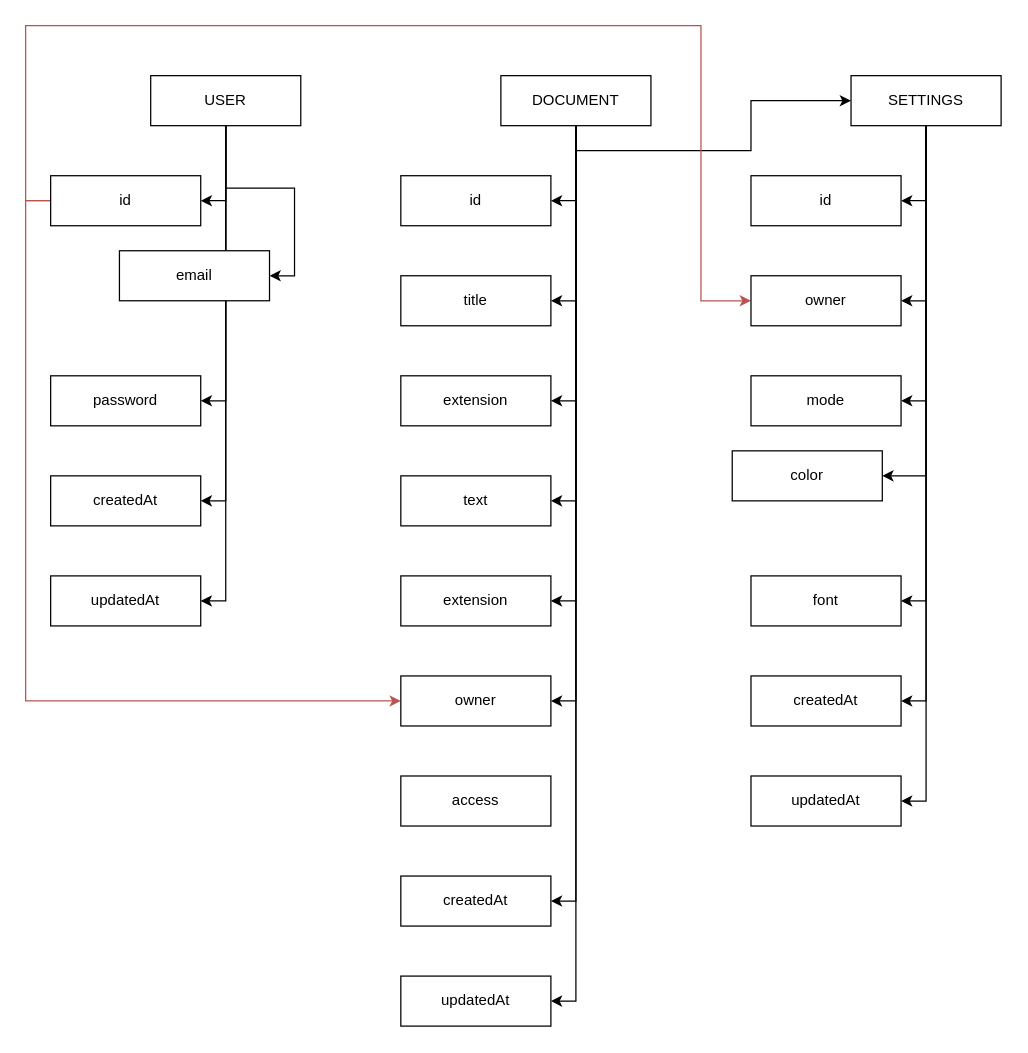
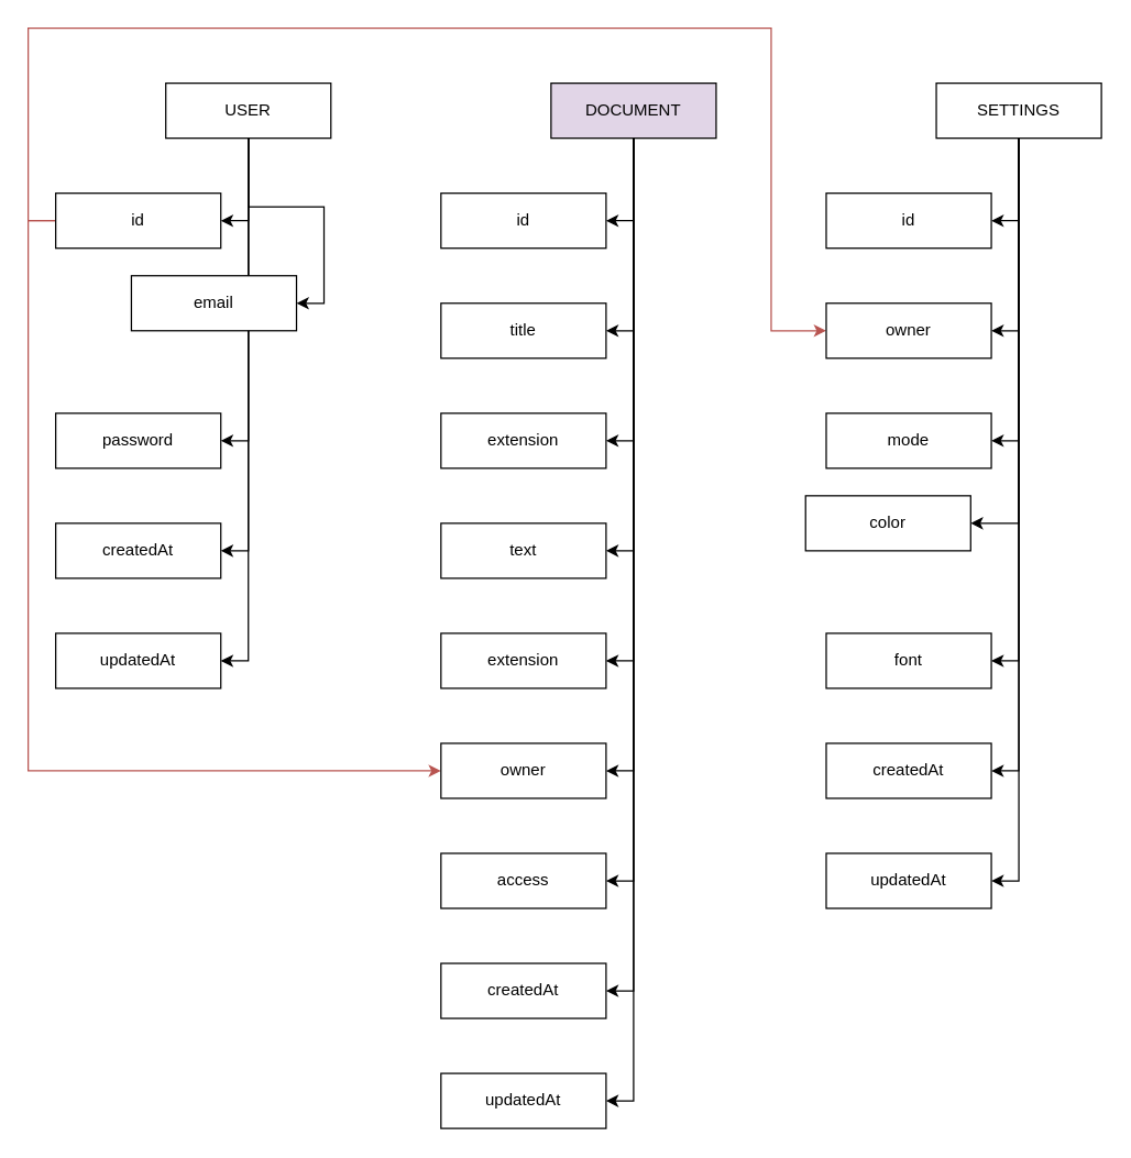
  <mxCell id="0" />
  <mxCell id="1" parent="0" />
  <mxCell id="2" style="edgeStyle=orthogonalEdgeStyle;rounded=0;orthogonalLoop=1;jettySize=auto;html=1;exitX=0.5;exitY=1;exitDx=0;exitDy=0;entryX=1;entryY=0.5;entryDx=0;entryDy=0;" edge="1" parent="1" source="7" target="30"><mxGeometry relative="1" as="geometry" /></mxCell>
  <mxCell id="3" style="edgeStyle=orthogonalEdgeStyle;rounded=0;orthogonalLoop=1;jettySize=auto;html=1;exitX=0.5;exitY=1;exitDx=0;exitDy=0;entryX=1;entryY=0.5;entryDx=0;entryDy=0;" edge="1" parent="1" source="7" target="26"><mxGeometry relative="1" as="geometry" /></mxCell>
  <mxCell id="4" style="edgeStyle=orthogonalEdgeStyle;rounded=0;orthogonalLoop=1;jettySize=auto;html=1;exitX=0.5;exitY=1;exitDx=0;exitDy=0;entryX=1;entryY=0.5;entryDx=0;entryDy=0;" edge="1" parent="1" source="7" target="27"><mxGeometry relative="1" as="geometry" /></mxCell>
  <mxCell id="5" style="edgeStyle=orthogonalEdgeStyle;rounded=0;orthogonalLoop=1;jettySize=auto;html=1;exitX=0.5;exitY=1;exitDx=0;exitDy=0;entryX=1;entryY=0.5;entryDx=0;entryDy=0;" edge="1" parent="1" source="7" target="38"><mxGeometry relative="1" as="geometry" /></mxCell>
  <mxCell id="6" style="edgeStyle=orthogonalEdgeStyle;rounded=0;orthogonalLoop=1;jettySize=auto;html=1;exitX=0.5;exitY=1;exitDx=0;exitDy=0;entryX=1;entryY=0.5;entryDx=0;entryDy=0;" edge="1" parent="1" source="7" target="39"><mxGeometry relative="1" as="geometry" /></mxCell>
  <mxCell id="7" value="USER" style="rounded=0;whiteSpace=wrap;html=1;" vertex="1" parent="1"><mxGeometry x="120" y="60" width="120" height="40" as="geometry" /></mxCell>
  <mxCell id="8" style="edgeStyle=orthogonalEdgeStyle;rounded=0;orthogonalLoop=1;jettySize=auto;html=1;exitX=0.5;exitY=1;exitDx=0;exitDy=0;entryX=1;entryY=0.5;entryDx=0;entryDy=0;" edge="1" parent="1" source="17" target="33"><mxGeometry relative="1" as="geometry" /></mxCell>
  <mxCell id="9" style="edgeStyle=orthogonalEdgeStyle;rounded=0;orthogonalLoop=1;jettySize=auto;html=1;exitX=0.5;exitY=1;exitDx=0;exitDy=0;entryX=1;entryY=0.5;entryDx=0;entryDy=0;" edge="1" parent="1" source="17" target="31"><mxGeometry relative="1" as="geometry" /></mxCell>
  <mxCell id="10" style="edgeStyle=orthogonalEdgeStyle;rounded=0;orthogonalLoop=1;jettySize=auto;html=1;exitX=0.5;exitY=1;exitDx=0;exitDy=0;entryX=1;entryY=0.5;entryDx=0;entryDy=0;" edge="1" parent="1" source="17" target="32"><mxGeometry relative="1" as="geometry" /></mxCell>
  <mxCell id="11" style="edgeStyle=orthogonalEdgeStyle;rounded=0;orthogonalLoop=1;jettySize=auto;html=1;exitX=0.5;exitY=1;exitDx=0;exitDy=0;entryX=1;entryY=0.5;entryDx=0;entryDy=0;" edge="1" parent="1" source="17" target="34"><mxGeometry relative="1" as="geometry" /></mxCell>
  <mxCell id="12" style="edgeStyle=orthogonalEdgeStyle;rounded=0;orthogonalLoop=1;jettySize=auto;html=1;exitX=0.5;exitY=1;exitDx=0;exitDy=0;entryX=1;entryY=0.5;entryDx=0;entryDy=0;" edge="1" parent="1" source="17" target="35"><mxGeometry relative="1" as="geometry" /></mxCell>
  <mxCell id="13" style="edgeStyle=orthogonalEdgeStyle;rounded=0;orthogonalLoop=1;jettySize=auto;html=1;exitX=0.5;exitY=1;exitDx=0;exitDy=0;entryX=1;entryY=0.5;entryDx=0;entryDy=0;" edge="1" parent="1" source="17" target="36"><mxGeometry relative="1" as="geometry" /></mxCell>
- <mxCell id="14" style="edgeStyle=orthogonalEdgeStyle;rounded=0;orthogonalLoop=1;jettySize=auto;html=1;exitX=0.5;exitY=1;exitDx=0;exitDy=0;" edge="1" parent="1" source="17" target="25"><mxGeometry relative="1" as="geometry" /></mxCell>
+ <mxCell id="14" style="edgeStyle=orthogonalEdgeStyle;rounded=0;orthogonalLoop=1;jettySize=auto;html=1;exitX=0.5;exitY=1;exitDx=0;exitDy=0;entryX=1;entryY=0.5;entryDx=0;entryDy=0;" edge="1" parent="1" source="17" target="37"><mxGeometry relative="1" as="geometry" /></mxCell>
  <mxCell id="15" style="edgeStyle=orthogonalEdgeStyle;rounded=0;orthogonalLoop=1;jettySize=auto;html=1;exitX=0.5;exitY=1;exitDx=0;exitDy=0;entryX=1;entryY=0.5;entryDx=0;entryDy=0;" edge="1" parent="1" source="17" target="40"><mxGeometry relative="1" as="geometry" /></mxCell>
  <mxCell id="16" style="edgeStyle=orthogonalEdgeStyle;rounded=0;orthogonalLoop=1;jettySize=auto;html=1;exitX=0.5;exitY=1;exitDx=0;exitDy=0;entryX=1;entryY=0.5;entryDx=0;entryDy=0;" edge="1" parent="1" source="17" target="41"><mxGeometry relative="1" as="geometry" /></mxCell>
- <mxCell id="17" value="DOCUMENT" style="rounded=0;whiteSpace=wrap;html=1;" vertex="1" parent="1"><mxGeometry x="400" y="60" width="120" height="40" as="geometry" /></mxCell>
+ <mxCell id="17" value="DOCUMENT" style="rounded=0;whiteSpace=wrap;html=1;fillColor=#e1d5e7;" vertex="1" parent="1"><mxGeometry x="400" y="60" width="120" height="40" as="geometry" /></mxCell>
  <mxCell id="18" style="edgeStyle=orthogonalEdgeStyle;rounded=0;orthogonalLoop=1;jettySize=auto;html=1;exitX=0.5;exitY=1;exitDx=0;exitDy=0;entryX=1;entryY=0.5;entryDx=0;entryDy=0;" edge="1" parent="1" source="25" target="42"><mxGeometry relative="1" as="geometry" /></mxCell>
  <mxCell id="19" style="edgeStyle=orthogonalEdgeStyle;rounded=0;orthogonalLoop=1;jettySize=auto;html=1;exitX=0.5;exitY=1;exitDx=0;exitDy=0;entryX=1;entryY=0.5;entryDx=0;entryDy=0;" edge="1" parent="1" source="25" target="43"><mxGeometry relative="1" as="geometry" /></mxCell>
  <mxCell id="20" style="edgeStyle=orthogonalEdgeStyle;rounded=0;orthogonalLoop=1;jettySize=auto;html=1;exitX=0.5;exitY=1;exitDx=0;exitDy=0;entryX=1;entryY=0.5;entryDx=0;entryDy=0;" edge="1" parent="1" source="25" target="44"><mxGeometry relative="1" as="geometry" /></mxCell>
  <mxCell id="21" style="edgeStyle=orthogonalEdgeStyle;rounded=0;orthogonalLoop=1;jettySize=auto;html=1;exitX=0.5;exitY=1;exitDx=0;exitDy=0;entryX=1;entryY=0.5;entryDx=0;entryDy=0;" edge="1" parent="1" source="25" target="45"><mxGeometry relative="1" as="geometry" /></mxCell>
  <mxCell id="22" style="edgeStyle=orthogonalEdgeStyle;rounded=0;orthogonalLoop=1;jettySize=auto;html=1;exitX=0.5;exitY=1;exitDx=0;exitDy=0;entryX=1;entryY=0.5;entryDx=0;entryDy=0;" edge="1" parent="1" source="25" target="46"><mxGeometry relative="1" as="geometry" /></mxCell>
  <mxCell id="23" style="edgeStyle=orthogonalEdgeStyle;rounded=0;orthogonalLoop=1;jettySize=auto;html=1;exitX=0.5;exitY=1;exitDx=0;exitDy=0;entryX=1;entryY=0.5;entryDx=0;entryDy=0;" edge="1" parent="1" source="25" target="47"><mxGeometry relative="1" as="geometry" /></mxCell>
  <mxCell id="24" style="edgeStyle=orthogonalEdgeStyle;rounded=0;orthogonalLoop=1;jettySize=auto;html=1;exitX=0.5;exitY=1;exitDx=0;exitDy=0;entryX=1;entryY=0.5;entryDx=0;entryDy=0;" edge="1" parent="1" source="25" target="48"><mxGeometry relative="1" as="geometry" /></mxCell>
  <mxCell id="25" value="SETTINGS" style="rounded=0;whiteSpace=wrap;html=1;" vertex="1" parent="1"><mxGeometry x="680" y="60" width="120" height="40" as="geometry" /></mxCell>
  <mxCell id="26" value="email" style="rounded=0;whiteSpace=wrap;html=1;" vertex="1" parent="1"><mxGeometry x="95" y="200" width="120" height="40" as="geometry" /></mxCell>
  <mxCell id="27" value="password" style="rounded=0;whiteSpace=wrap;html=1;" vertex="1" parent="1"><mxGeometry x="40" y="300" width="120" height="40" as="geometry" /></mxCell>
  <mxCell id="28" style="edgeStyle=orthogonalEdgeStyle;rounded=0;orthogonalLoop=1;jettySize=auto;html=1;exitX=0;exitY=0.5;exitDx=0;exitDy=0;entryX=0;entryY=0.5;entryDx=0;entryDy=0;fillColor=#f8cecc;strokeColor=#b85450;" edge="1" parent="1" source="30" target="36"><mxGeometry relative="1" as="geometry"><Array as="points"><mxPoint x="20" y="160" /><mxPoint x="20" y="560" /></Array></mxGeometry></mxCell>
  <mxCell id="29" style="edgeStyle=orthogonalEdgeStyle;rounded=0;orthogonalLoop=1;jettySize=auto;html=1;exitX=0;exitY=0.5;exitDx=0;exitDy=0;entryX=0;entryY=0.5;entryDx=0;entryDy=0;fillColor=#f8cecc;strokeColor=#b85450;" edge="1" parent="1" source="30" target="43"><mxGeometry relative="1" as="geometry"><Array as="points"><mxPoint x="20" y="160" /><mxPoint x="20" y="20" /><mxPoint x="560" y="20" /><mxPoint x="560" y="240" /></Array></mxGeometry></mxCell>
  <mxCell id="30" value="id" style="rounded=0;whiteSpace=wrap;html=1;" vertex="1" parent="1"><mxGeometry x="40" y="140" width="120" height="40" as="geometry" /></mxCell>
  <mxCell id="31" value="title" style="rounded=0;whiteSpace=wrap;html=1;" vertex="1" parent="1"><mxGeometry x="320" y="220" width="120" height="40" as="geometry" /></mxCell>
  <mxCell id="32" value="extension" style="rounded=0;whiteSpace=wrap;html=1;" vertex="1" parent="1"><mxGeometry x="320" y="300" width="120" height="40" as="geometry" /></mxCell>
  <mxCell id="33" value="id" style="rounded=0;whiteSpace=wrap;html=1;" vertex="1" parent="1"><mxGeometry x="320" y="140" width="120" height="40" as="geometry" /></mxCell>
  <mxCell id="34" value="text" style="rounded=0;whiteSpace=wrap;html=1;" vertex="1" parent="1"><mxGeometry x="320" y="380" width="120" height="40" as="geometry" /></mxCell>
  <mxCell id="35" value="extension" style="rounded=0;whiteSpace=wrap;html=1;" vertex="1" parent="1"><mxGeometry x="320" y="460" width="120" height="40" as="geometry" /></mxCell>
  <mxCell id="36" value="owner" style="rounded=0;whiteSpace=wrap;html=1;" vertex="1" parent="1"><mxGeometry x="320" y="540" width="120" height="40" as="geometry" /></mxCell>
  <mxCell id="37" value="access" style="rounded=0;whiteSpace=wrap;html=1;" vertex="1" parent="1"><mxGeometry x="320" y="620" width="120" height="40" as="geometry" /></mxCell>
  <mxCell id="38" value="createdAt" style="rounded=0;whiteSpace=wrap;html=1;" vertex="1" parent="1"><mxGeometry x="40" y="380" width="120" height="40" as="geometry" /></mxCell>
  <mxCell id="39" value="updatedAt" style="rounded=0;whiteSpace=wrap;html=1;" vertex="1" parent="1"><mxGeometry x="40" y="460" width="120" height="40" as="geometry" /></mxCell>
  <mxCell id="40" value="createdAt" style="rounded=0;whiteSpace=wrap;html=1;" vertex="1" parent="1"><mxGeometry x="320" y="700" width="120" height="40" as="geometry" /></mxCell>
  <mxCell id="41" value="updatedAt" style="rounded=0;whiteSpace=wrap;html=1;" vertex="1" parent="1"><mxGeometry x="320" y="780" width="120" height="40" as="geometry" /></mxCell>
  <mxCell id="42" value="id" style="rounded=0;whiteSpace=wrap;html=1;" vertex="1" parent="1"><mxGeometry x="600" y="140" width="120" height="40" as="geometry" /></mxCell>
  <mxCell id="43" value="owner" style="rounded=0;whiteSpace=wrap;html=1;" vertex="1" parent="1"><mxGeometry x="600" y="220" width="120" height="40" as="geometry" /></mxCell>
  <mxCell id="44" value="mode" style="rounded=0;whiteSpace=wrap;html=1;" vertex="1" parent="1"><mxGeometry x="600" y="300" width="120" height="40" as="geometry" /></mxCell>
  <mxCell id="45" value="color" style="rounded=0;whiteSpace=wrap;html=1;" vertex="1" parent="1"><mxGeometry x="585" y="360" width="120" height="40" as="geometry" /></mxCell>
  <mxCell id="46" value="font" style="rounded=0;whiteSpace=wrap;html=1;" vertex="1" parent="1"><mxGeometry x="600" y="460" width="120" height="40" as="geometry" /></mxCell>
  <mxCell id="47" value="createdAt" style="rounded=0;whiteSpace=wrap;html=1;" vertex="1" parent="1"><mxGeometry x="600" y="540" width="120" height="40" as="geometry" /></mxCell>
  <mxCell id="48" value="updatedAt" style="rounded=0;whiteSpace=wrap;html=1;" vertex="1" parent="1"><mxGeometry x="600" y="620" width="120" height="40" as="geometry" /></mxCell>
